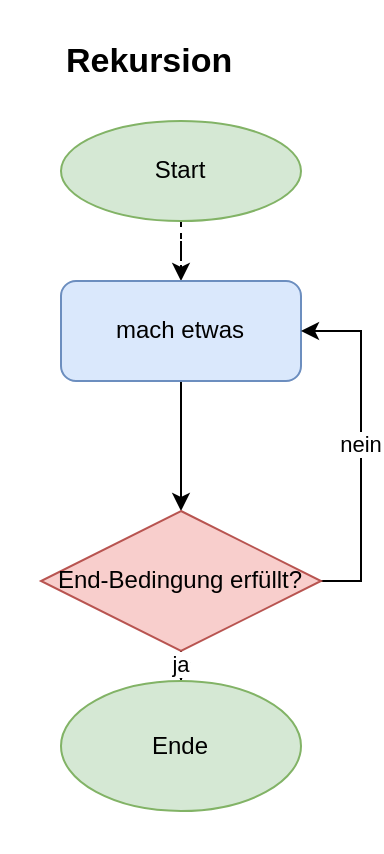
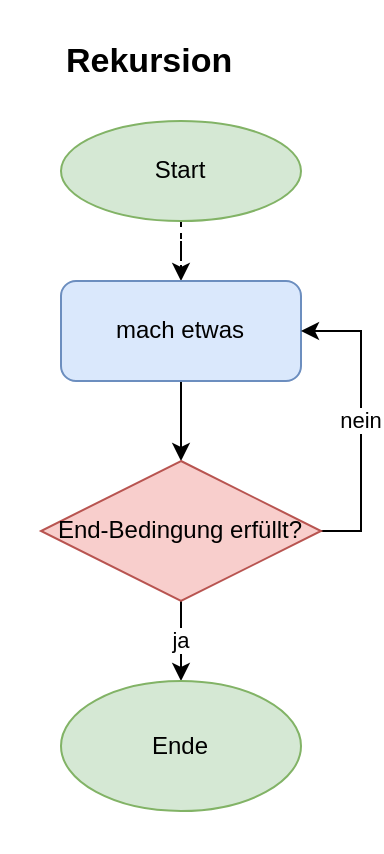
  <mxCell id="0" />
  <mxCell id="1" parent="0" />
  <mxCell id="2" value="&lt;h1 style=&quot;font-size: 17px;&quot;&gt;Rekursion&lt;/h1&gt;&lt;p style=&quot;font-size: 17px;&quot;&gt;&lt;br style=&quot;font-size: 17px;&quot;&gt;&lt;/p&gt;" style="text;html=1;strokeColor=none;fillColor=none;spacing=5;spacingTop=-20;whiteSpace=wrap;overflow=hidden;rounded=0;fontSize=17;" vertex="1" parent="1"><mxGeometry x="27.5" y="20" width="120" height="30" as="geometry" /></mxCell>
  <mxCell id="3" style="edgeStyle=orthogonalEdgeStyle;rounded=0;orthogonalLoop=1;jettySize=auto;html=1;entryX=0.5;entryY=0;entryDx=0;entryDy=0;dashed=1;" edge="1" parent="1" source="4" target="6"><mxGeometry relative="1" as="geometry" /></mxCell>
  <mxCell id="4" value="Start" style="ellipse;whiteSpace=wrap;html=1;fillColor=#d5e8d4;strokeColor=#82b366;" vertex="1" parent="1"><mxGeometry x="30" y="60" width="120" height="50" as="geometry" /></mxCell>
  <mxCell id="5" style="edgeStyle=orthogonalEdgeStyle;rounded=0;orthogonalLoop=1;jettySize=auto;html=1;entryX=0.5;entryY=0;entryDx=0;entryDy=0;" edge="1" parent="1" source="6" target="9"><mxGeometry relative="1" as="geometry" /></mxCell>
  <mxCell id="6" value="mach etwas" style="rounded=1;whiteSpace=wrap;html=1;fillColor=#dae8fc;strokeColor=#6c8ebf;" vertex="1" parent="1"><mxGeometry x="30" y="140" width="120" height="50" as="geometry" /></mxCell>
  <mxCell id="7" value="nein" style="edgeStyle=orthogonalEdgeStyle;rounded=0;orthogonalLoop=1;jettySize=auto;html=1;entryX=1;entryY=0.5;entryDx=0;entryDy=0;exitX=1;exitY=0.5;exitDx=0;exitDy=0;" edge="1" parent="1" source="9" target="6"><mxGeometry relative="1" as="geometry" /></mxCell>
  <mxCell id="8" value="ja" style="edgeStyle=orthogonalEdgeStyle;rounded=0;orthogonalLoop=1;jettySize=auto;html=1;" edge="1" parent="1" source="9" target="10"><mxGeometry relative="1" as="geometry" /></mxCell>
- <mxCell id="9" value="End-Bedingung erfüllt?" style="rhombus;whiteSpace=wrap;html=1;fillColor=#f8cecc;strokeColor=#b85450;" vertex="1" parent="1"><mxGeometry x="20" y="255" width="140" height="70" as="geometry" /></mxCell>
+ <mxCell id="9" value="End-Bedingung erfüllt?" style="rhombus;whiteSpace=wrap;html=1;fillColor=#f8cecc;strokeColor=#b85450;" vertex="1" parent="1"><mxGeometry x="20" y="230" width="140" height="70" as="geometry" /></mxCell>
  <mxCell id="10" value="Ende" style="ellipse;whiteSpace=wrap;html=1;fillColor=#d5e8d4;strokeColor=#82b366;" vertex="1" parent="1"><mxGeometry x="30" y="340" width="120" height="65" as="geometry" /></mxCell>
